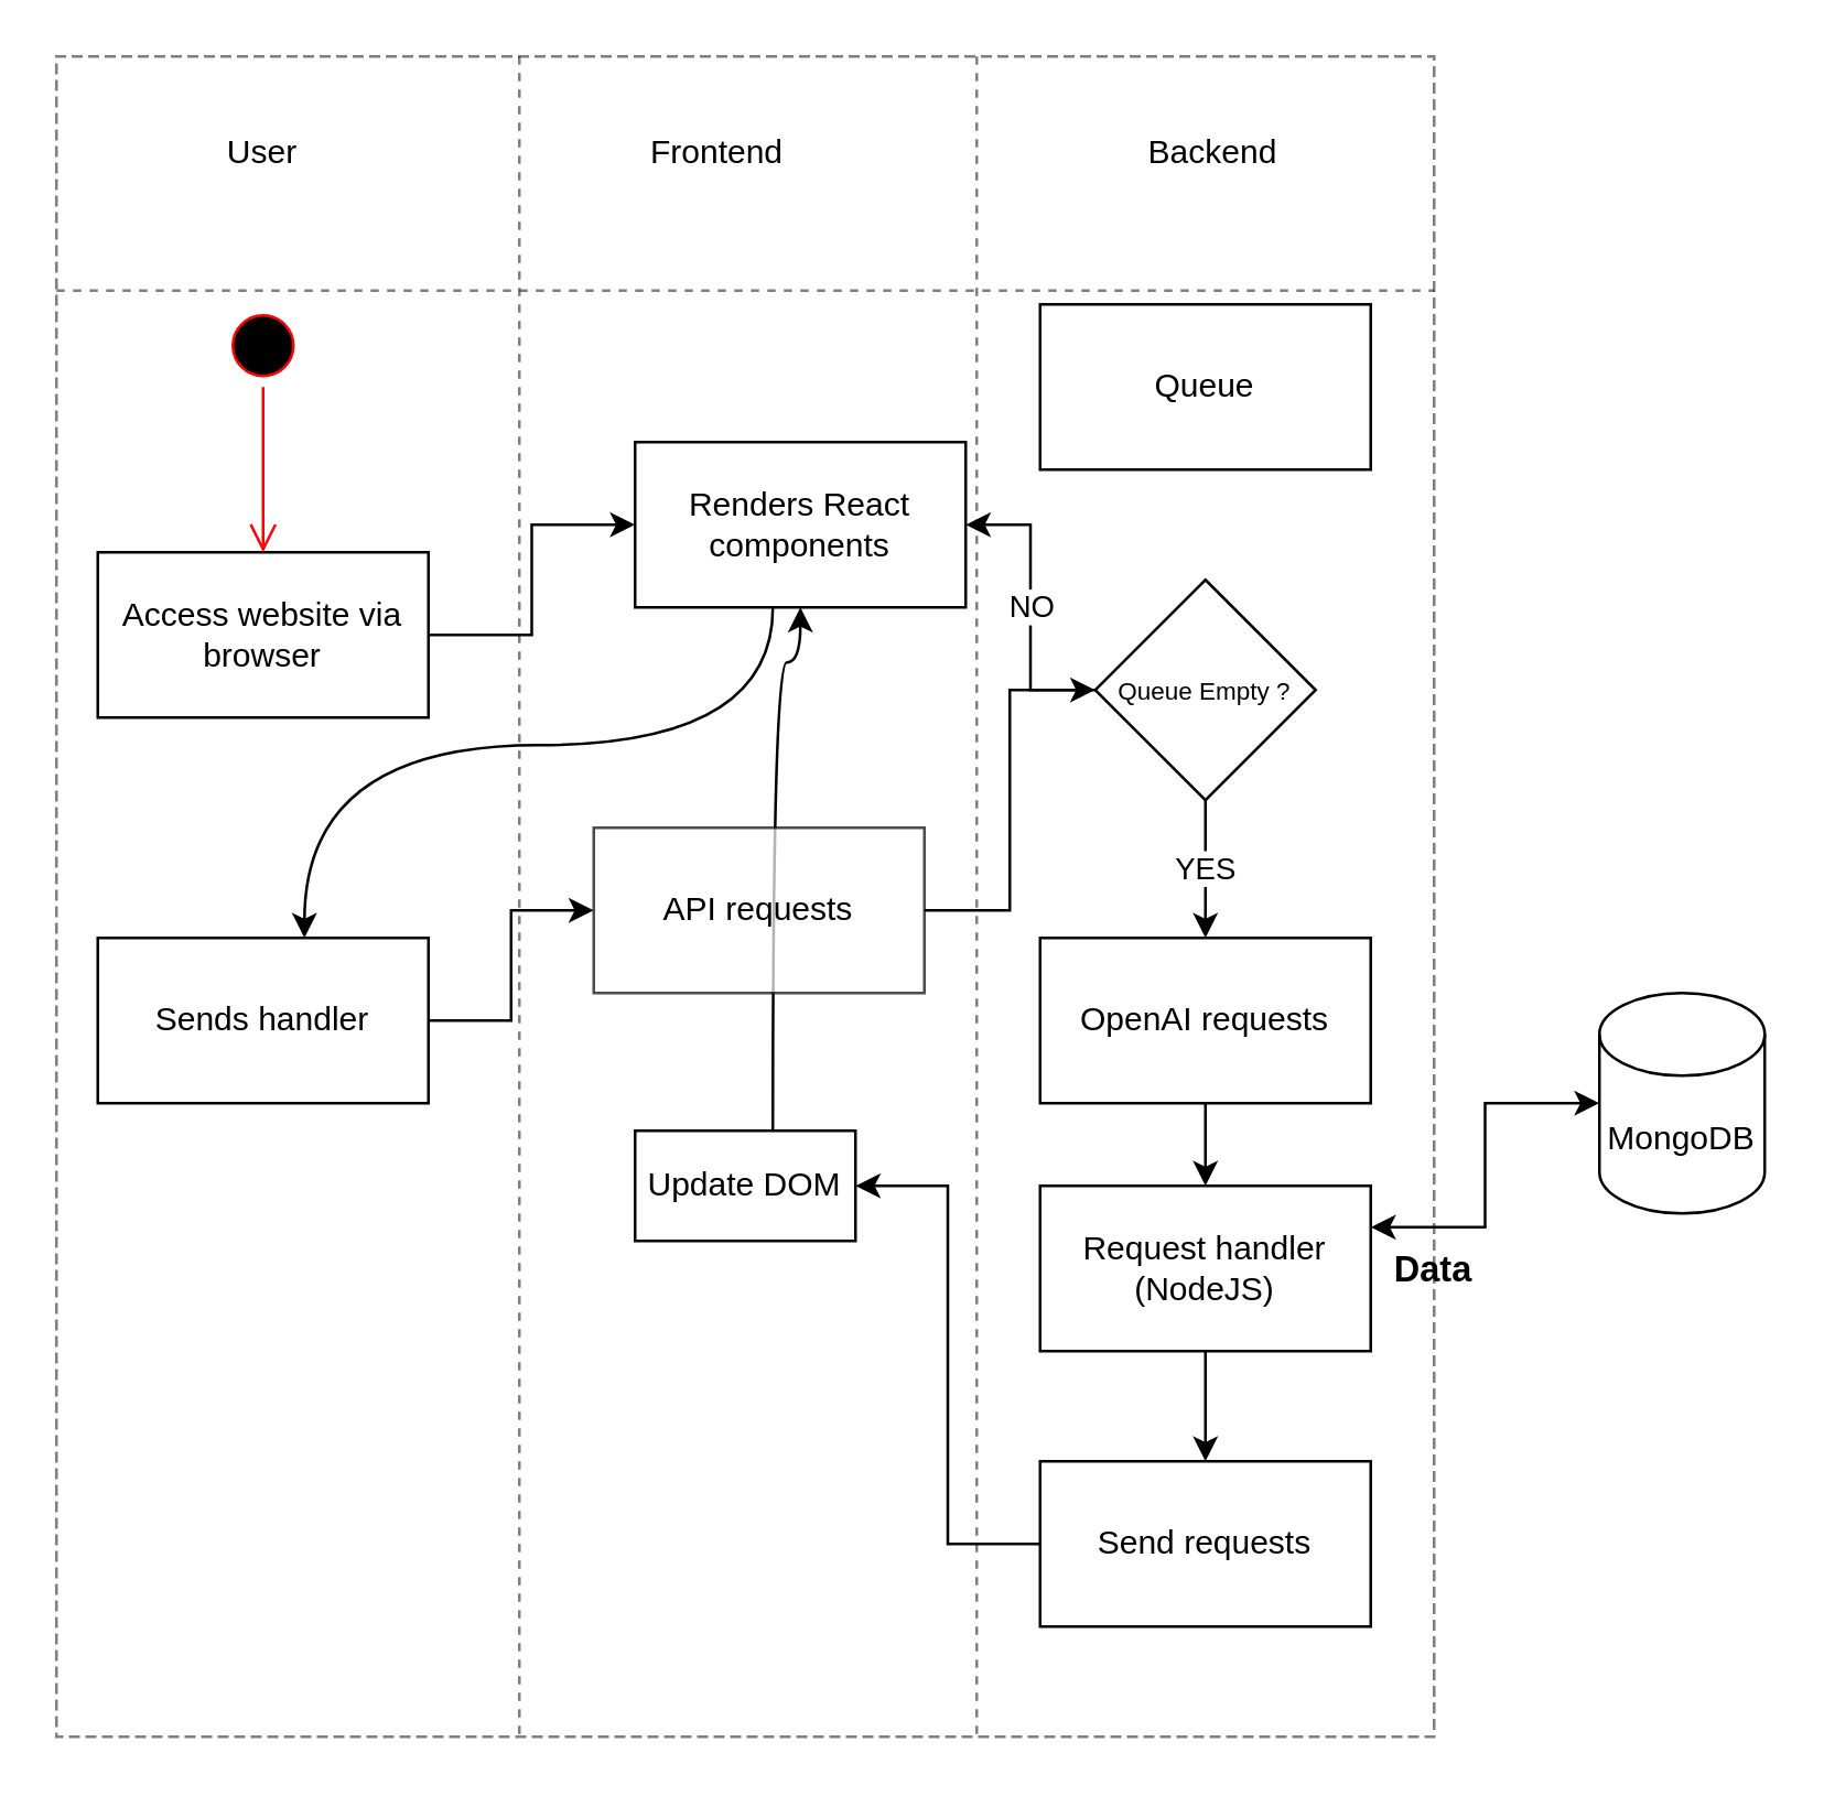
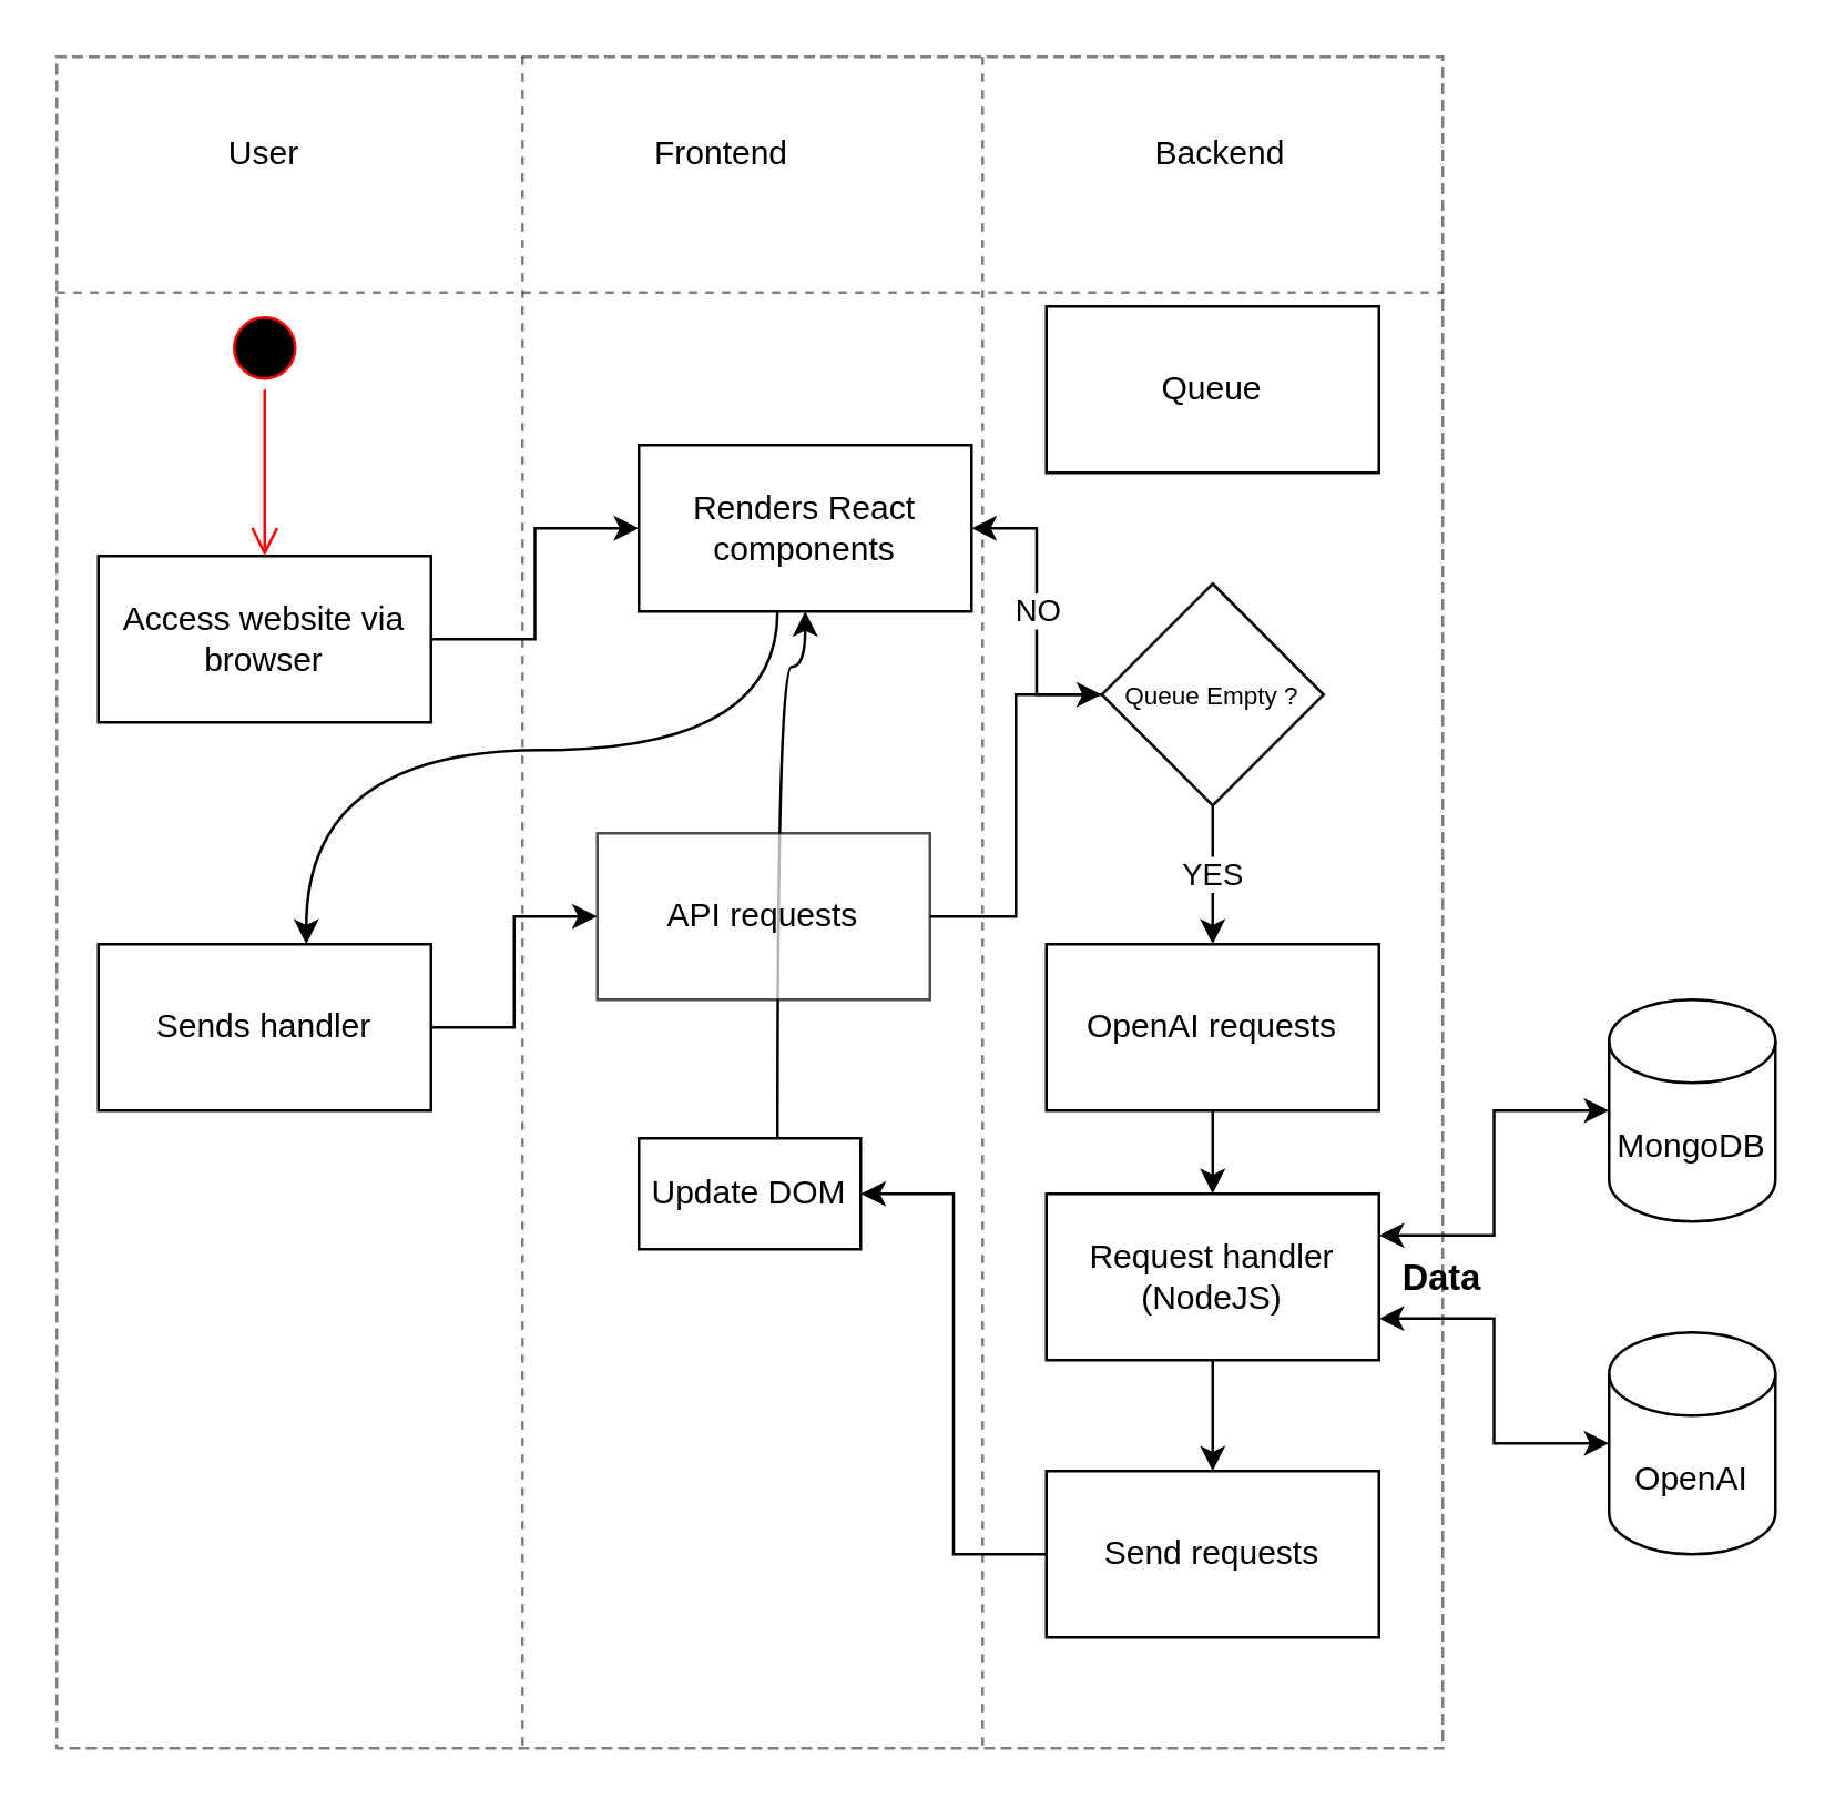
  <mxCell id="0" />
  <mxCell id="1" parent="0" />
  <mxCell id="2" value="" style="shape=table;startSize=0;container=1;collapsible=0;childLayout=tableLayout;fontSize=16;fillColor=none;movable=0;resizable=0;rotatable=0;deletable=0;editable=0;locked=1;connectable=0;shadow=0;rounded=1;opacity=50;dashed=1;" vertex="1" parent="1"><mxGeometry x="20" y="20" width="500" height="610" as="geometry" /></mxCell>
  <mxCell id="3" value="" style="shape=tableRow;horizontal=0;startSize=0;swimlaneHead=0;swimlaneBody=0;strokeColor=inherit;top=0;left=0;bottom=0;right=0;collapsible=0;dropTarget=0;fillColor=none;points=[[0,0.5],[1,0.5]];portConstraint=eastwest;fontSize=16;movable=0;resizable=0;rotatable=0;deletable=0;editable=0;locked=1;connectable=0;" vertex="1" parent="2"><mxGeometry width="500" height="85" as="geometry" /></mxCell>
  <mxCell id="4" value="" style="shape=partialRectangle;html=1;whiteSpace=wrap;connectable=0;strokeColor=inherit;overflow=hidden;fillColor=none;top=0;left=0;bottom=0;right=0;pointerEvents=1;fontSize=16;movable=0;resizable=0;rotatable=0;deletable=0;editable=0;locked=1;" vertex="1" parent="3"><mxGeometry width="168" height="85" as="geometry"><mxRectangle width="168" height="85" as="alternateBounds" /></mxGeometry></mxCell>
  <mxCell id="5" value="" style="shape=partialRectangle;html=1;whiteSpace=wrap;connectable=0;strokeColor=inherit;overflow=hidden;fillColor=none;top=0;left=0;bottom=0;right=0;pointerEvents=1;fontSize=16;" vertex="1" parent="3"><mxGeometry x="168" width="166" height="85" as="geometry"><mxRectangle width="166" height="85" as="alternateBounds" /></mxGeometry></mxCell>
  <mxCell id="6" value="" style="shape=partialRectangle;html=1;whiteSpace=wrap;connectable=0;strokeColor=inherit;overflow=hidden;fillColor=none;top=0;left=0;bottom=0;right=0;pointerEvents=1;fontSize=16;" vertex="1" parent="3"><mxGeometry x="334" width="166" height="85" as="geometry"><mxRectangle width="166" height="85" as="alternateBounds" /></mxGeometry></mxCell>
  <mxCell id="7" value="" style="shape=tableRow;horizontal=0;startSize=0;swimlaneHead=0;swimlaneBody=0;strokeColor=inherit;top=0;left=0;bottom=0;right=0;collapsible=0;dropTarget=0;fillColor=none;points=[[0,0.5],[1,0.5]];portConstraint=eastwest;fontSize=16;movable=0;resizable=0;rotatable=0;deletable=0;editable=0;locked=1;connectable=0;" vertex="1" parent="2"><mxGeometry y="85" width="500" height="525" as="geometry" /></mxCell>
  <mxCell id="8" value="" style="shape=partialRectangle;html=1;whiteSpace=wrap;connectable=0;strokeColor=inherit;overflow=hidden;fillColor=none;top=0;left=0;bottom=0;right=0;pointerEvents=1;fontSize=16;" vertex="1" parent="7"><mxGeometry width="168" height="525" as="geometry"><mxRectangle width="168" height="525" as="alternateBounds" /></mxGeometry></mxCell>
  <mxCell id="9" value="" style="shape=partialRectangle;html=1;whiteSpace=wrap;connectable=0;strokeColor=inherit;overflow=hidden;fillColor=none;top=0;left=0;bottom=0;right=0;pointerEvents=1;fontSize=16;" vertex="1" parent="7"><mxGeometry x="168" width="166" height="525" as="geometry"><mxRectangle width="166" height="525" as="alternateBounds" /></mxGeometry></mxCell>
  <mxCell id="10" value="" style="shape=partialRectangle;html=1;whiteSpace=wrap;connectable=0;strokeColor=inherit;overflow=hidden;fillColor=none;top=0;left=0;bottom=0;right=0;pointerEvents=1;fontSize=16;" vertex="1" parent="7"><mxGeometry x="334" width="166" height="525" as="geometry"><mxRectangle width="166" height="525" as="alternateBounds" /></mxGeometry></mxCell>
  <mxCell id="11" style="edgeStyle=orthogonalEdgeStyle;rounded=0;orthogonalLoop=1;jettySize=auto;html=1;entryX=0;entryY=0.5;entryDx=0;entryDy=0;" edge="1" parent="1" source="12" target="19"><mxGeometry relative="1" as="geometry" /></mxCell>
  <mxCell id="12" value="Access website via browser" style="rounded=0;whiteSpace=wrap;html=1;" vertex="1" parent="1"><mxGeometry x="35" y="200" width="120" height="60" as="geometry" /></mxCell>
  <mxCell id="13" value="User" style="text;html=1;strokeColor=none;fillColor=none;align=center;verticalAlign=middle;whiteSpace=wrap;rounded=0;" vertex="1" parent="1"><mxGeometry x="65" y="40" width="60" height="30" as="geometry" /></mxCell>
  <mxCell id="14" value="Frontend" style="text;html=1;strokeColor=none;fillColor=none;align=center;verticalAlign=middle;whiteSpace=wrap;rounded=0;" vertex="1" parent="1"><mxGeometry x="230" y="40" width="60" height="30" as="geometry" /></mxCell>
  <mxCell id="15" value="Backend" style="text;html=1;strokeColor=none;fillColor=none;align=center;verticalAlign=middle;whiteSpace=wrap;rounded=0;" vertex="1" parent="1"><mxGeometry x="410" y="40" width="60" height="30" as="geometry" /></mxCell>
  <mxCell id="16" style="edgeStyle=orthogonalEdgeStyle;rounded=0;orthogonalLoop=1;jettySize=auto;html=1;entryX=0;entryY=0.5;entryDx=0;entryDy=0;" edge="1" parent="1" source="17" target="22"><mxGeometry relative="1" as="geometry" /></mxCell>
  <mxCell id="17" value="Sends handler" style="rounded=0;whiteSpace=wrap;html=1;" vertex="1" parent="1"><mxGeometry x="35" y="340" width="120" height="60" as="geometry" /></mxCell>
  <mxCell id="18" style="edgeStyle=orthogonalEdgeStyle;rounded=0;orthogonalLoop=1;jettySize=auto;html=1;curved=1;" edge="1" parent="1" source="19" target="17"><mxGeometry relative="1" as="geometry"><Array as="points"><mxPoint x="280" y="270" /><mxPoint x="110" y="270" /></Array></mxGeometry></mxCell>
  <mxCell id="19" value="Renders React components" style="rounded=0;whiteSpace=wrap;html=1;" vertex="1" parent="1"><mxGeometry x="230" y="160" width="120" height="60" as="geometry" /></mxCell>
  <mxCell id="20" style="edgeStyle=orthogonalEdgeStyle;rounded=0;orthogonalLoop=1;jettySize=auto;html=1;entryX=0;entryY=0.5;entryDx=0;entryDy=0;" edge="1" parent="1" source="22" target="27"><mxGeometry relative="1" as="geometry" /></mxCell>
  <mxCell id="21" style="edgeStyle=orthogonalEdgeStyle;rounded=0;orthogonalLoop=1;jettySize=auto;html=1;entryX=0.5;entryY=1;entryDx=0;entryDy=0;curved=1;" edge="1" parent="1" source="23" target="19"><mxGeometry relative="1" as="geometry"><Array as="points"><mxPoint x="280" y="240" /><mxPoint x="290" y="240" /></Array></mxGeometry></mxCell>
  <mxCell id="22" value="API requests" style="rounded=0;whiteSpace=wrap;html=1;fillColor=default;opacity=70;" vertex="1" parent="1"><mxGeometry x="215" y="300" width="120" height="60" as="geometry" /></mxCell>
  <mxCell id="23" value="Update DOM" style="rounded=0;whiteSpace=wrap;html=1;" vertex="1" parent="1"><mxGeometry x="230" y="410" width="80" height="40" as="geometry" /></mxCell>
  <mxCell id="24" value="Queue" style="rounded=0;whiteSpace=wrap;html=1;" vertex="1" parent="1"><mxGeometry x="377" y="110" width="120" height="60" as="geometry" /></mxCell>
  <mxCell id="25" value="NO" style="edgeStyle=orthogonalEdgeStyle;rounded=0;orthogonalLoop=1;jettySize=auto;html=1;" edge="1" parent="1" source="27" target="19"><mxGeometry relative="1" as="geometry" /></mxCell>
  <mxCell id="26" value="YES" style="edgeStyle=orthogonalEdgeStyle;rounded=0;orthogonalLoop=1;jettySize=auto;html=1;entryX=0.5;entryY=0;entryDx=0;entryDy=0;" edge="1" parent="1" source="27" target="29"><mxGeometry relative="1" as="geometry" /></mxCell>
  <mxCell id="27" value="&lt;font style=&quot;font-size: 9px;&quot;&gt;Queue Empty ?&lt;/font&gt;" style="rhombus;whiteSpace=wrap;html=1;" vertex="1" parent="1"><mxGeometry x="397" y="210" width="80" height="80" as="geometry" /></mxCell>
  <mxCell id="28" style="edgeStyle=orthogonalEdgeStyle;rounded=0;orthogonalLoop=1;jettySize=auto;html=1;entryX=0.5;entryY=0;entryDx=0;entryDy=0;" edge="1" parent="1" source="29" target="33"><mxGeometry relative="1" as="geometry" /></mxCell>
  <mxCell id="29" value="OpenAI requests" style="rounded=0;whiteSpace=wrap;html=1;" vertex="1" parent="1"><mxGeometry x="377" y="340" width="120" height="60" as="geometry" /></mxCell>
  <mxCell id="30" style="edgeStyle=orthogonalEdgeStyle;rounded=0;orthogonalLoop=1;jettySize=auto;html=1;" edge="1" parent="1" source="33"><mxGeometry relative="1" as="geometry"><mxPoint x="437" y="530" as="targetPoint" /></mxGeometry></mxCell>
  <mxCell id="31" style="edgeStyle=orthogonalEdgeStyle;rounded=0;orthogonalLoop=1;jettySize=auto;html=1;exitX=1;exitY=0.25;exitDx=0;exitDy=0;entryX=0;entryY=0.5;entryDx=0;entryDy=0;entryPerimeter=0;startArrow=classic;startFill=1;" edge="1" parent="1" source="33" target="36"><mxGeometry relative="1" as="geometry" /></mxCell>
+ <mxCell id="32" style="edgeStyle=orthogonalEdgeStyle;rounded=0;orthogonalLoop=1;jettySize=auto;html=1;exitX=1;exitY=0.75;exitDx=0;exitDy=0;entryX=0;entryY=0.5;entryDx=0;entryDy=0;entryPerimeter=0;startArrow=classic;startFill=1;endArrow=classic;endFill=1;" edge="1" parent="1" source="33" target="37"><mxGeometry relative="1" as="geometry" /></mxCell>
  <mxCell id="33" value="Request handler (NodeJS)" style="rounded=0;whiteSpace=wrap;html=1;" vertex="1" parent="1"><mxGeometry x="377" y="430" width="120" height="60" as="geometry" /></mxCell>
  <mxCell id="34" style="edgeStyle=orthogonalEdgeStyle;rounded=0;orthogonalLoop=1;jettySize=auto;html=1;entryX=1;entryY=0.5;entryDx=0;entryDy=0;" edge="1" parent="1" source="35" target="23"><mxGeometry relative="1" as="geometry" /></mxCell>
  <mxCell id="35" value="Send requests" style="rounded=0;whiteSpace=wrap;html=1;" vertex="1" parent="1"><mxGeometry x="377" y="530" width="120" height="60" as="geometry" /></mxCell>
  <mxCell id="36" value="MongoDB" style="shape=cylinder3;whiteSpace=wrap;html=1;boundedLbl=1;backgroundOutline=1;size=15;" vertex="1" parent="1"><mxGeometry x="580" y="360" width="60" height="80" as="geometry" /></mxCell>
+ <mxCell id="37" value="OpenAI" style="shape=cylinder3;whiteSpace=wrap;html=1;boundedLbl=1;backgroundOutline=1;size=15;" vertex="1" parent="1"><mxGeometry x="580" y="480" width="60" height="80" as="geometry" /></mxCell>
  <mxCell id="38" value="&lt;b&gt;&lt;font style=&quot;font-size: 13px;&quot;&gt;Data&lt;/font&gt;&lt;/b&gt;" style="text;html=1;strokeColor=none;fillColor=none;align=center;verticalAlign=middle;whiteSpace=wrap;rounded=0;" vertex="1" parent="1"><mxGeometry x="500" y="452.5" width="40" height="15" as="geometry" /></mxCell>
  <mxCell id="39" value="" style="ellipse;html=1;shape=startState;fillColor=#000000;strokeColor=#ff0000;" vertex="1" parent="1"><mxGeometry x="80" y="110" width="30" height="30" as="geometry" /></mxCell>
  <mxCell id="40" value="" style="edgeStyle=orthogonalEdgeStyle;html=1;verticalAlign=bottom;endArrow=open;endSize=8;strokeColor=#ff0000;rounded=0;entryX=0.5;entryY=0;entryDx=0;entryDy=0;" edge="1" source="39" parent="1" target="12"><mxGeometry relative="1" as="geometry"><mxPoint x="-15" y="200" as="targetPoint" /></mxGeometry></mxCell>
